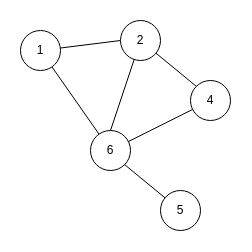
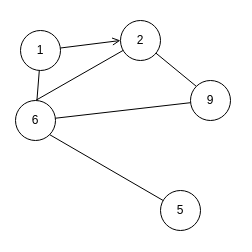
  <mxCell id="0" />
  <mxCell id="1" parent="0" />
- <mxCell id="2" style="rounded=0;orthogonalLoop=1;jettySize=auto;html=1;entryX=0;entryY=0.5;entryDx=0;entryDy=0;endArrow=none;endFill=0;" edge="1" parent="1" source="4" target="7"><mxGeometry relative="1" as="geometry" /></mxCell>
+ <mxCell id="2" style="rounded=0;orthogonalLoop=1;jettySize=auto;html=1;entryX=0;entryY=0.5;entryDx=0;entryDy=0;endArrow=open;endFill=0;" edge="1" parent="1" source="4" target="7"><mxGeometry relative="1" as="geometry" /></mxCell>
  <mxCell id="3" style="edgeStyle=none;rounded=0;orthogonalLoop=1;jettySize=auto;html=1;endArrow=none;endFill=0;" edge="1" parent="1" source="4" target="8"><mxGeometry relative="1" as="geometry" /></mxCell>
  <mxCell id="4" value="1" style="ellipse;whiteSpace=wrap;html=1;aspect=fixed;" vertex="1" parent="1"><mxGeometry x="20" y="30" width="40" height="40" as="geometry" /></mxCell>
  <mxCell id="5" style="edgeStyle=none;rounded=0;orthogonalLoop=1;jettySize=auto;html=1;entryX=0;entryY=0;entryDx=0;entryDy=0;endArrow=none;endFill=0;" edge="1" parent="1" source="7" target="12"><mxGeometry relative="1" as="geometry" /></mxCell>
  <mxCell id="6" style="edgeStyle=none;rounded=0;orthogonalLoop=1;jettySize=auto;html=1;entryX=0.5;entryY=0;entryDx=0;entryDy=0;endArrow=none;endFill=0;" edge="1" parent="1" source="7" target="8"><mxGeometry relative="1" as="geometry" /></mxCell>
  <mxCell id="7" value="2" style="ellipse;whiteSpace=wrap;html=1;aspect=fixed;" vertex="1" parent="1"><mxGeometry x="120" y="20" width="40" height="40" as="geometry" /></mxCell>
- <mxCell id="8" value="6" style="ellipse;whiteSpace=wrap;html=1;aspect=fixed;" vertex="1" parent="1"><mxGeometry x="90" y="130" width="40" height="40" as="geometry" /></mxCell>
+ <mxCell id="8" value="6" style="ellipse;whiteSpace=wrap;html=1;aspect=fixed;" vertex="1" parent="1"><mxGeometry x="15" y="100" width="40" height="40" as="geometry" /></mxCell>
  <mxCell id="9" style="edgeStyle=none;rounded=0;orthogonalLoop=1;jettySize=auto;html=1;entryX=1;entryY=1;entryDx=0;entryDy=0;endArrow=none;endFill=0;" edge="1" parent="1" source="10" target="8"><mxGeometry relative="1" as="geometry" /></mxCell>
  <mxCell id="10" value="5" style="ellipse;whiteSpace=wrap;html=1;aspect=fixed;" vertex="1" parent="1"><mxGeometry x="160" y="190" width="40" height="40" as="geometry" /></mxCell>
  <mxCell id="11" style="edgeStyle=none;rounded=0;orthogonalLoop=1;jettySize=auto;html=1;endArrow=none;endFill=0;" edge="1" parent="1" source="12" target="8"><mxGeometry relative="1" as="geometry" /></mxCell>
- <mxCell id="12" value="4" style="ellipse;whiteSpace=wrap;html=1;aspect=fixed;" vertex="1" parent="1"><mxGeometry x="190" y="80" width="40" height="40" as="geometry" /></mxCell>
+ <mxCell id="12" value="9" style="ellipse;whiteSpace=wrap;html=1;aspect=fixed;" vertex="1" parent="1"><mxGeometry x="190" y="80" width="40" height="40" as="geometry" /></mxCell>
